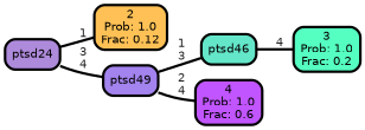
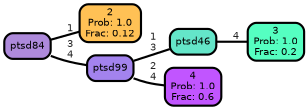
  graph {
    rankdir=LR
    ranksep="0 equally"
    splines=straight
    node [color=black fontcolor=black fontname=helvetica penwidth=3 shape=box style="filled, rounded"]
    edge [color=black fontcolor=grey14 fontname=helvetica fontweight=bold penwidth=3]
    n1 [fillcolor="#ffc155" label="2\nProb: 1.0\nFrac: 0.12"]
-   n2 [fillcolor="#ae8adb" label=ptsd24]
-   n3 [fillcolor="#a383ee" label=ptsd49]
+   n2 [fillcolor="#ae8adb" label=ptsd84]
+   n3 [fillcolor="#a383ee" label=ptsd99]
    n4 [fillcolor="#64e6c9" label=ptsd46]
    n5 [fillcolor="#c155ff" label="4\nProb: 1.0\nFrac: 0.6"]
    n6 [fillcolor="#55ffc1" label="3\nProb: 1.0\nFrac: 0.2"]
    subgraph sub_1 {
      rank=same
    }
    n2 -- n1 [label=" 1"]
    n2 -- n3 [label=" 3\n 4"]
    n3 -- n4 [label=" 1\n 3"]
    n3 -- n5 [label=" 2\n 4"]
    n4 -- n6 [label=" 4"]
  }
